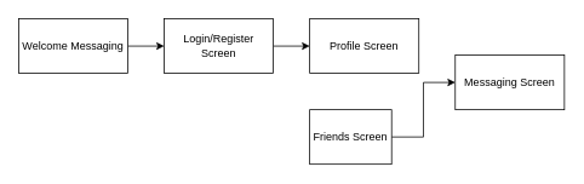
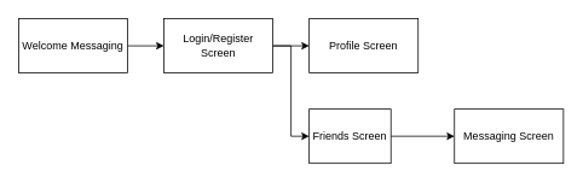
  <mxCell id="0" />
  <mxCell id="1" parent="0" />
  <mxCell id="2" value="" style="edgeStyle=orthogonalEdgeStyle;rounded=0;orthogonalLoop=1;jettySize=auto;html=1;" edge="1" parent="1" source="3" target="6"><mxGeometry relative="1" as="geometry" /></mxCell>
  <mxCell id="3" value="Welcome Messaging" style="rounded=0;whiteSpace=wrap;html=1;" vertex="1" parent="1"><mxGeometry x="20" y="20" width="120" height="60" as="geometry" /></mxCell>
  <mxCell id="4" value="" style="edgeStyle=orthogonalEdgeStyle;rounded=0;orthogonalLoop=1;jettySize=auto;html=1;" edge="1" parent="1" source="6" target="7"><mxGeometry relative="1" as="geometry" /></mxCell>
+ <mxCell id="5" style="edgeStyle=orthogonalEdgeStyle;rounded=0;orthogonalLoop=1;jettySize=auto;html=1;exitX=1;exitY=0.5;exitDx=0;exitDy=0;entryX=0;entryY=0.5;entryDx=0;entryDy=0;" edge="1" parent="1" source="6" target="10"><mxGeometry relative="1" as="geometry" /></mxCell>
  <mxCell id="6" value="Login/Register Screen" style="rounded=0;whiteSpace=wrap;html=1;" vertex="1" parent="1"><mxGeometry x="180" y="20" width="120" height="60" as="geometry" /></mxCell>
  <mxCell id="7" value="Profile Screen" style="rounded=0;whiteSpace=wrap;html=1;" vertex="1" parent="1"><mxGeometry x="340" y="20" width="120" height="60" as="geometry" /></mxCell>
- <mxCell id="8" value="Messaging Screen" style="rounded=0;whiteSpace=wrap;html=1;" vertex="1" parent="1"><mxGeometry x="500" y="60" width="120" height="60" as="geometry" /></mxCell>
+ <mxCell id="8" value="Messaging Screen" style="rounded=0;whiteSpace=wrap;html=1;" vertex="1" parent="1"><mxGeometry x="500" y="120" width="120" height="60" as="geometry" /></mxCell>
  <mxCell id="9" value="" style="edgeStyle=orthogonalEdgeStyle;rounded=0;orthogonalLoop=1;jettySize=auto;html=1;" edge="1" parent="1" source="10" target="8"><mxGeometry relative="1" as="geometry" /></mxCell>
  <mxCell id="10" value="Friends Screen" style="rounded=0;whiteSpace=wrap;html=1;" vertex="1" parent="1"><mxGeometry x="340" y="120" width="90" height="60" as="geometry" /></mxCell>
